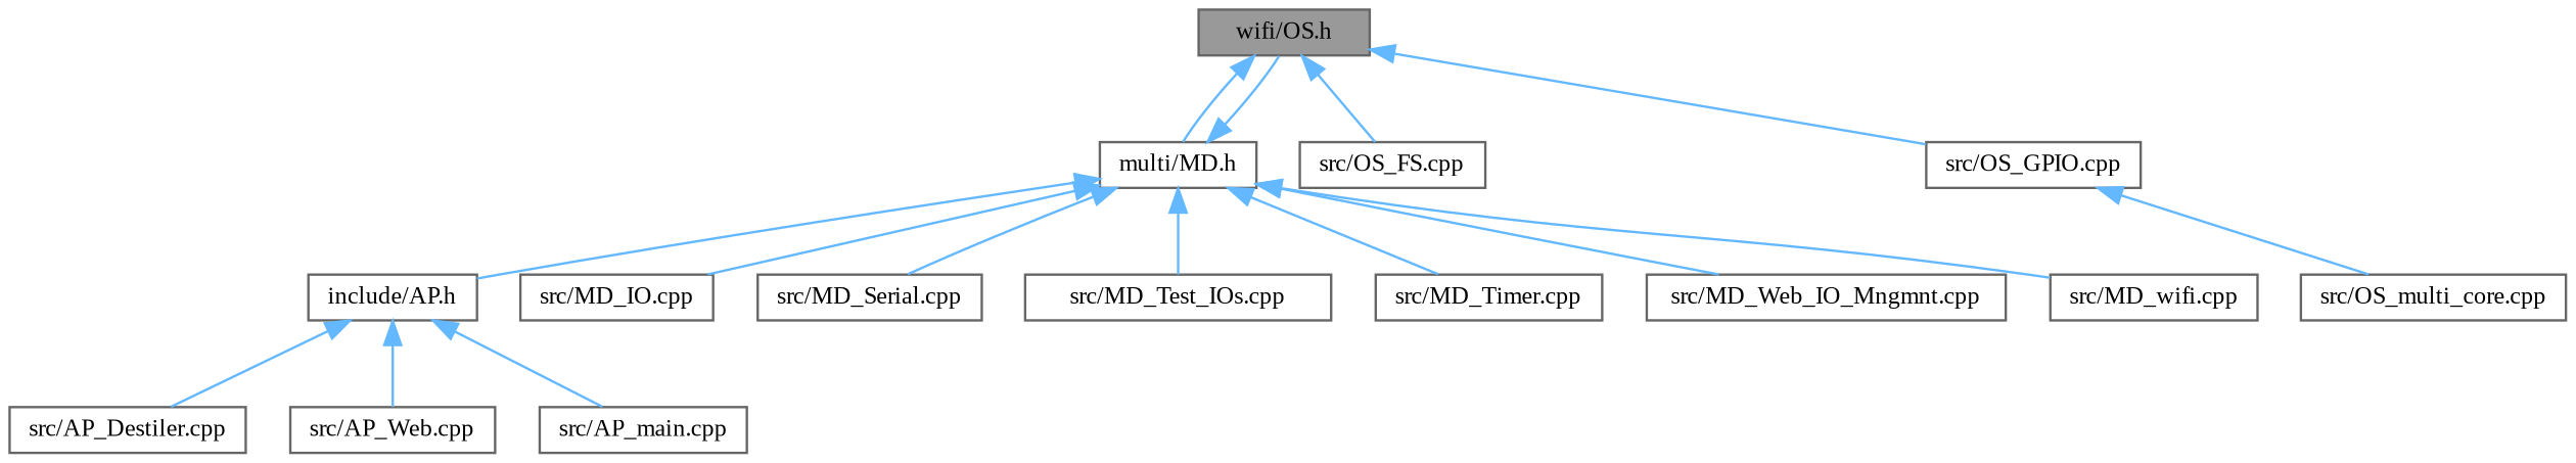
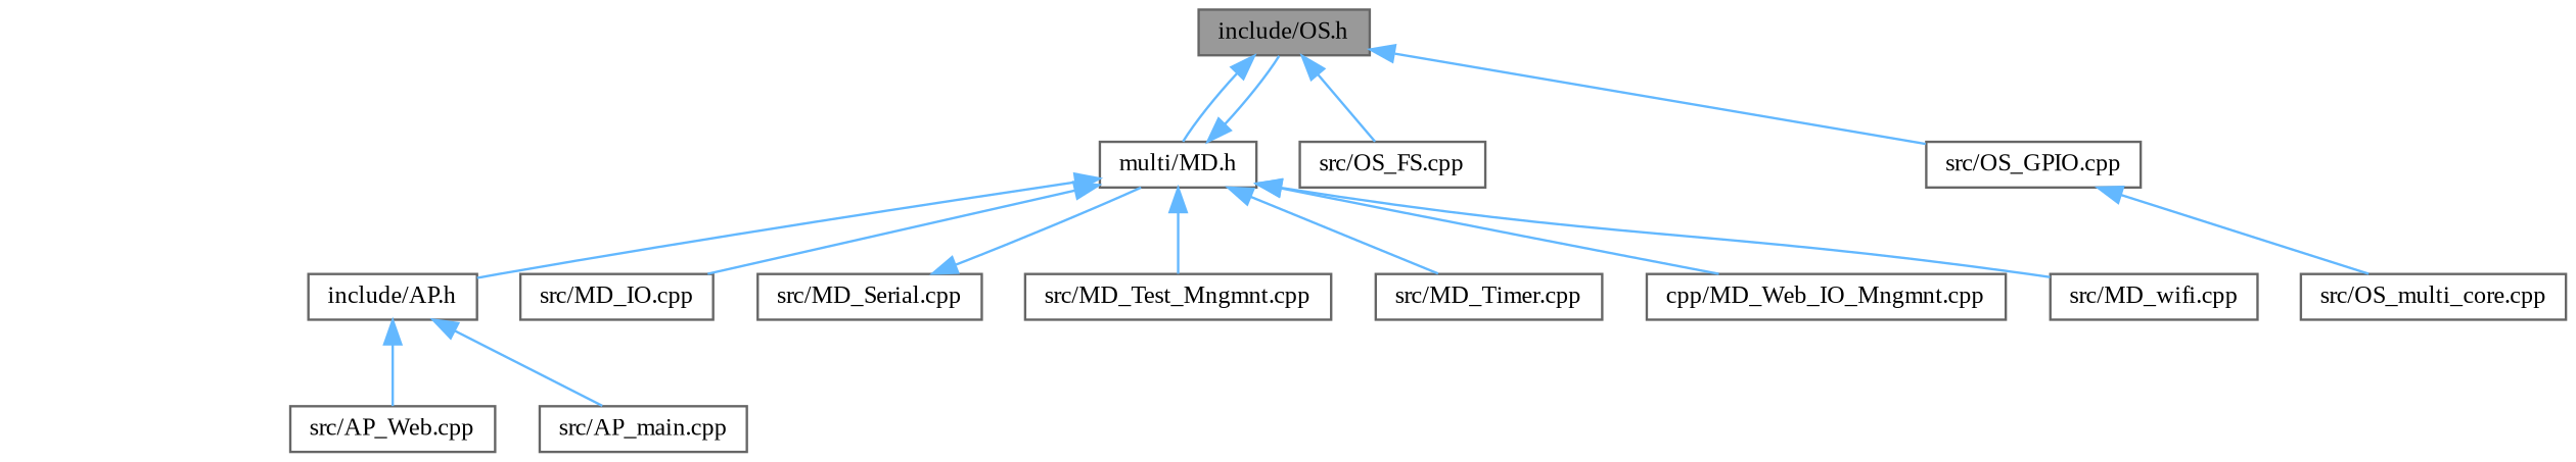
  digraph {
    fontname="Liberation Serif"
    node [color=grey40 fillcolor=white fontname="Liberation Serif" fontsize=10 shape=box style=filled]
    edge [color=steelblue1 dir=back fontname="Liberation Serif" fontsize=10 labelfontname=Helvetica labelfontsize=10 style=solid]
-   n1 [color=gray40 fillcolor=grey60 fontcolor=black height=0.2 label="wifi/OS.h" width=0.4]
+   n1 [color=gray40 fillcolor=grey60 fontcolor=black height=0.2 label="include/OS.h" width=0.4]
    n2 [height=0.2 label="multi/MD.h" width=0.4]
    n3 [height=0.2 label="src/OS_FS.cpp" width=0.4]
    n4 [height=0.2 label="src/OS_GPIO.cpp" width=0.4]
    n5 [height=0.2 label="include/AP.h" width=0.4]
    n6 [height=0.2 label="src/MD_IO.cpp" width=0.4]
    n7 [height=0.2 label="src/MD_Serial.cpp" width=0.4]
-   n8 [height=0.2 label="src/MD_Test_IOs.cpp" width=0.4]
+   n8 [height=0.2 label="src/MD_Test_Mngmnt.cpp" width=0.4]
    n9 [height=0.2 label="src/MD_Timer.cpp" width=0.4]
-   n10 [height=0.2 label="src/MD_Web_IO_Mngmnt.cpp" width=0.4]
+   n10 [height=0.2 label="cpp/MD_Web_IO_Mngmnt.cpp" width=0.4]
    n11 [height=0.2 label="src/MD_wifi.cpp" width=0.4]
    n12 [height=0.2 label="src/OS_multi_core.cpp" width=0.4]
-   n13 [height=0.2 label="src/AP_Destiler.cpp" width=0.4]
    n14 [height=0.2 label="src/AP_Web.cpp" width=0.4]
    n15 [height=0.2 label="src/AP_main.cpp" width=0.4]
    n1 -> n2
    n1 -> n3
    n1 -> n4
    n2 -> n1
    n2 -> n5
    n2 -> n6
-   n2 -> n7
+   n7 -> n2
    n2 -> n8
    n2 -> n9
    n2 -> n10
    n2 -> n11
    n4 -> n12
-   n5 -> n13
    n5 -> n14
    n5 -> n15
  }
